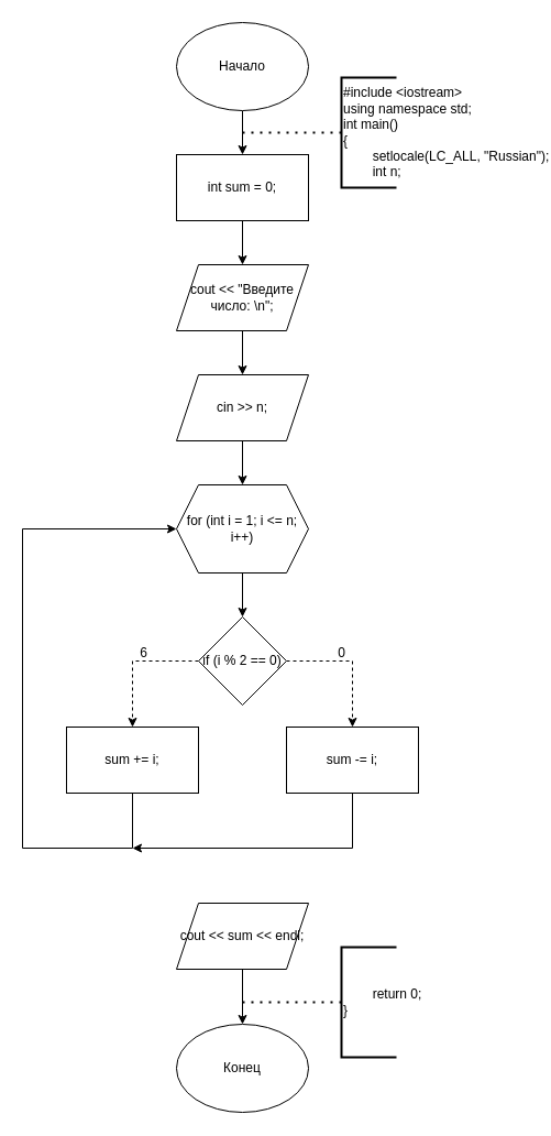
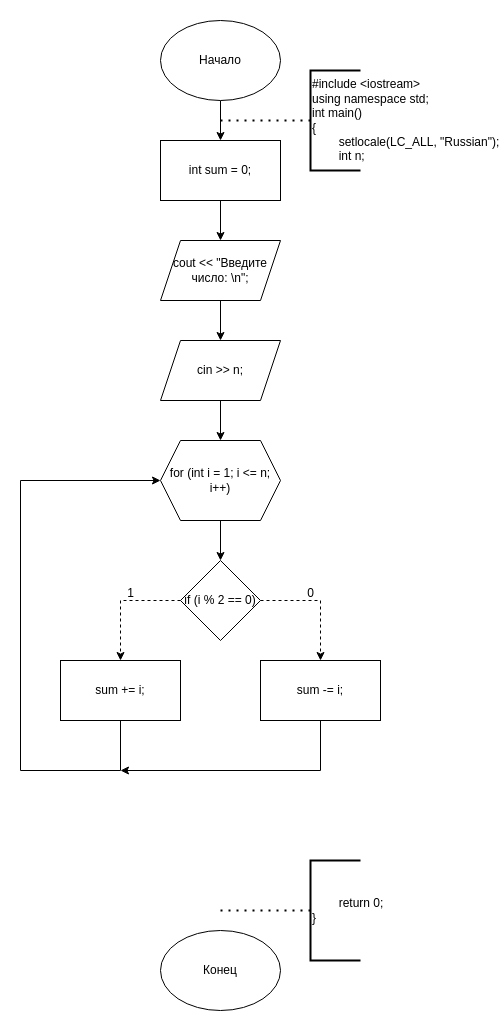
  <mxCell id="0" />
  <mxCell id="1" parent="0" />
  <mxCell id="2" style="edgeStyle=orthogonalEdgeStyle;rounded=0;orthogonalLoop=1;jettySize=auto;html=1;exitX=0.5;exitY=1;exitDx=0;exitDy=0;entryX=0.5;entryY=0;entryDx=0;entryDy=0;" edge="1" parent="1" source="3" target="5"><mxGeometry relative="1" as="geometry" /></mxCell>
  <mxCell id="3" value="Начало" style="ellipse;whiteSpace=wrap;html=1;" vertex="1" parent="1"><mxGeometry x="160" y="20" width="120" height="80" as="geometry" /></mxCell>
  <mxCell id="4" style="edgeStyle=orthogonalEdgeStyle;rounded=0;orthogonalLoop=1;jettySize=auto;html=1;exitX=0.5;exitY=1;exitDx=0;exitDy=0;entryX=0.5;entryY=0;entryDx=0;entryDy=0;" edge="1" parent="1" source="5" target="9"><mxGeometry relative="1" as="geometry" /></mxCell>
  <mxCell id="5" value="int sum = 0;" style="rounded=0;whiteSpace=wrap;html=1;" vertex="1" parent="1"><mxGeometry x="160" y="140" width="120" height="60" as="geometry" /></mxCell>
  <mxCell id="6" value="" style="endArrow=none;dashed=1;html=1;dashPattern=1 3;strokeWidth=2;rounded=0;" edge="1" parent="1"><mxGeometry width="50" height="50" relative="1" as="geometry"><mxPoint x="310" y="120" as="sourcePoint" /><mxPoint x="220" y="120" as="targetPoint" /></mxGeometry></mxCell>
  <mxCell id="7" value="&lt;div&gt;#include &amp;lt;iostream&amp;gt;&lt;/div&gt;&lt;div&gt;using namespace std;&lt;/div&gt;&lt;div&gt;int main()&lt;/div&gt;&lt;div&gt;{&lt;/div&gt;&lt;div&gt;&lt;span style=&quot;white-space-collapse: collapse;&quot;&gt;&lt;span style=&quot;white-space-collapse: preserve;&quot;&gt;&#09;&lt;/span&gt;setlocale(LC_ALL, &quot;Russian&quot;);&lt;/span&gt;&lt;/div&gt;&lt;div&gt;&lt;span style=&quot;white-space-collapse: collapse;&quot;&gt;&lt;span style=&quot;white-space-collapse: preserve;&quot;&gt;&#09;&lt;/span&gt;int n;&lt;/span&gt;&lt;/div&gt;" style="strokeWidth=2;html=1;shape=mxgraph.flowchart.annotation_1;align=left;pointerEvents=1;" vertex="1" parent="1"><mxGeometry x="310" y="70" width="50" height="100" as="geometry" /></mxCell>
  <mxCell id="8" style="edgeStyle=orthogonalEdgeStyle;rounded=0;orthogonalLoop=1;jettySize=auto;html=1;exitX=0.5;exitY=1;exitDx=0;exitDy=0;entryX=0.5;entryY=0;entryDx=0;entryDy=0;" edge="1" parent="1" source="9" target="11"><mxGeometry relative="1" as="geometry" /></mxCell>
  <mxCell id="9" value="cout &amp;lt;&amp;lt; &quot;Введите число: \n&quot;;" style="shape=parallelogram;perimeter=parallelogramPerimeter;whiteSpace=wrap;html=1;fixedSize=1;" vertex="1" parent="1"><mxGeometry x="160" y="240" width="120" height="60" as="geometry" /></mxCell>
  <mxCell id="10" style="edgeStyle=orthogonalEdgeStyle;rounded=0;orthogonalLoop=1;jettySize=auto;html=1;exitX=0.5;exitY=1;exitDx=0;exitDy=0;entryX=0.5;entryY=0;entryDx=0;entryDy=0;" edge="1" parent="1" source="11" target="13"><mxGeometry relative="1" as="geometry" /></mxCell>
  <mxCell id="11" value="cin &amp;gt;&amp;gt; n;" style="shape=parallelogram;perimeter=parallelogramPerimeter;whiteSpace=wrap;html=1;fixedSize=1;" vertex="1" parent="1"><mxGeometry x="160" y="340" width="120" height="60" as="geometry" /></mxCell>
  <mxCell id="12" style="edgeStyle=orthogonalEdgeStyle;rounded=0;orthogonalLoop=1;jettySize=auto;html=1;exitX=0.5;exitY=1;exitDx=0;exitDy=0;entryX=0.5;entryY=0;entryDx=0;entryDy=0;" edge="1" parent="1" source="13" target="16"><mxGeometry relative="1" as="geometry" /></mxCell>
  <mxCell id="13" value="for (int i = 1; i &amp;lt;= n; i++)" style="shape=hexagon;perimeter=hexagonPerimeter2;whiteSpace=wrap;html=1;fixedSize=1;" vertex="1" parent="1"><mxGeometry x="160" y="440" width="120" height="80" as="geometry" /></mxCell>
  <mxCell id="14" style="edgeStyle=orthogonalEdgeStyle;rounded=0;orthogonalLoop=1;jettySize=auto;html=1;exitX=0;exitY=0.5;exitDx=0;exitDy=0;entryX=0.5;entryY=0;entryDx=0;entryDy=0;dashed=1;" edge="1" parent="1" source="16" target="18"><mxGeometry relative="1" as="geometry" /></mxCell>
  <mxCell id="15" style="edgeStyle=orthogonalEdgeStyle;rounded=0;orthogonalLoop=1;jettySize=auto;html=1;exitX=1;exitY=0.5;exitDx=0;exitDy=0;dashed=1;" edge="1" parent="1" source="16" target="21"><mxGeometry relative="1" as="geometry" /></mxCell>
  <mxCell id="16" value="if (i % 2 == 0)" style="rhombus;whiteSpace=wrap;html=1;" vertex="1" parent="1"><mxGeometry x="180" y="560" width="80" height="80" as="geometry" /></mxCell>
  <mxCell id="17" style="edgeStyle=orthogonalEdgeStyle;rounded=0;orthogonalLoop=1;jettySize=auto;html=1;exitX=0.5;exitY=1;exitDx=0;exitDy=0;entryX=0;entryY=0.5;entryDx=0;entryDy=0;" edge="1" parent="1" source="18" target="13"><mxGeometry relative="1" as="geometry"><Array as="points"><mxPoint x="120" y="770" /><mxPoint x="20" y="770" /><mxPoint x="20" y="480" /></Array></mxGeometry></mxCell>
  <mxCell id="18" value="sum += i;" style="rounded=0;whiteSpace=wrap;html=1;" vertex="1" parent="1"><mxGeometry x="60" y="660" width="120" height="60" as="geometry" /></mxCell>
- <mxCell id="19" value="6" style="text;html=1;align=center;verticalAlign=middle;resizable=0;points=[];autosize=1;strokeColor=none;fillColor=none;" vertex="1" parent="1"><mxGeometry x="115" y="578" width="30" height="30" as="geometry" /></mxCell>
+ <mxCell id="19" value="1" style="text;html=1;align=center;verticalAlign=middle;resizable=0;points=[];autosize=1;strokeColor=none;fillColor=none;" vertex="1" parent="1"><mxGeometry x="115" y="578" width="30" height="30" as="geometry" /></mxCell>
  <mxCell id="20" style="edgeStyle=orthogonalEdgeStyle;rounded=0;orthogonalLoop=1;jettySize=auto;html=1;exitX=0.5;exitY=1;exitDx=0;exitDy=0;" edge="1" parent="1" source="21"><mxGeometry relative="1" as="geometry"><mxPoint x="120" y="770" as="targetPoint" /><Array as="points"><mxPoint x="320" y="770" /></Array></mxGeometry></mxCell>
  <mxCell id="21" value="sum -= i;" style="rounded=0;whiteSpace=wrap;html=1;" vertex="1" parent="1"><mxGeometry x="260" y="660" width="120" height="60" as="geometry" /></mxCell>
  <mxCell id="22" value="0" style="text;html=1;align=center;verticalAlign=middle;resizable=0;points=[];autosize=1;strokeColor=none;fillColor=none;" vertex="1" parent="1"><mxGeometry x="295" y="578" width="30" height="30" as="geometry" /></mxCell>
- <mxCell id="23" style="edgeStyle=orthogonalEdgeStyle;rounded=0;orthogonalLoop=1;jettySize=auto;html=1;exitX=0.5;exitY=1;exitDx=0;exitDy=0;entryX=0.5;entryY=0;entryDx=0;entryDy=0;" edge="1" parent="1" source="24" target="25"><mxGeometry relative="1" as="geometry" /></mxCell>
- <mxCell id="24" value="cout &amp;lt;&amp;lt; sum &amp;lt;&amp;lt; endl;" style="shape=parallelogram;perimeter=parallelogramPerimeter;whiteSpace=wrap;html=1;fixedSize=1;" vertex="1" parent="1"><mxGeometry x="160" y="820" width="120" height="60" as="geometry" /></mxCell>
  <mxCell id="25" value="Конец" style="ellipse;whiteSpace=wrap;html=1;" vertex="1" parent="1"><mxGeometry x="160" y="930" width="120" height="80" as="geometry" /></mxCell>
  <mxCell id="26" value="" style="endArrow=none;dashed=1;html=1;dashPattern=1 3;strokeWidth=2;rounded=0;" edge="1" parent="1"><mxGeometry width="50" height="50" relative="1" as="geometry"><mxPoint x="310" y="910" as="sourcePoint" /><mxPoint x="220" y="910" as="targetPoint" /></mxGeometry></mxCell>
  <mxCell id="27" value="&lt;div&gt;&lt;span style=&quot;white-space-collapse: collapse;&quot;&gt;&lt;span style=&quot;white-space-collapse: preserve;&quot;&gt;&#09;&lt;/span&gt;return 0;&lt;/span&gt;&lt;/div&gt;&lt;div&gt;}&lt;/div&gt;" style="strokeWidth=2;html=1;shape=mxgraph.flowchart.annotation_1;align=left;pointerEvents=1;" vertex="1" parent="1"><mxGeometry x="310" y="860" width="50" height="100" as="geometry" /></mxCell>
